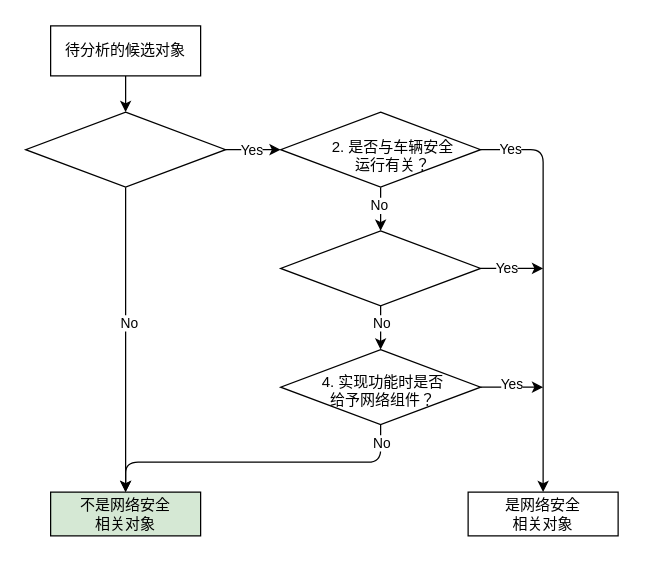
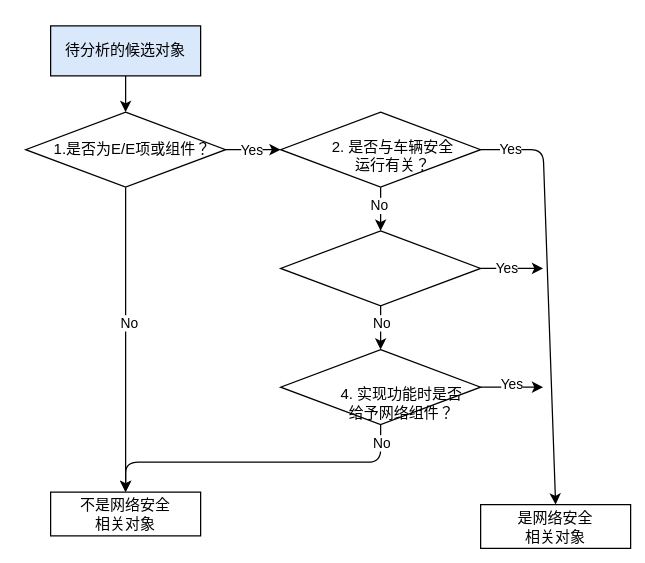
  <mxCell id="0" />
  <mxCell id="1" parent="0" />
  <mxCell id="2" value="" style="edgeStyle=none;html=1;" edge="1" parent="1" source="3" target="8"><mxGeometry relative="1" as="geometry" /></mxCell>
- <mxCell id="3" value="待分析的候选对象" style="rounded=0;whiteSpace=wrap;html=1;" vertex="1" parent="1"><mxGeometry x="40" y="20" width="120" height="40" as="geometry" /></mxCell>
+ <mxCell id="3" value="待分析的候选对象" style="rounded=0;whiteSpace=wrap;html=1;fillColor=#dae8fc;" vertex="1" parent="1"><mxGeometry x="40" y="20" width="120" height="40" as="geometry" /></mxCell>
  <mxCell id="4" value="" style="edgeStyle=none;html=1;" edge="1" parent="1" source="8" target="9"><mxGeometry relative="1" as="geometry" /></mxCell>
  <mxCell id="5" value="No" style="edgeLabel;html=1;align=center;verticalAlign=middle;resizable=0;points=[];" vertex="1" connectable="0" parent="4"><mxGeometry x="-0.111" y="2" relative="1" as="geometry"><mxPoint as="offset" /></mxGeometry></mxCell>
  <mxCell id="6" value="" style="edgeStyle=none;html=1;" edge="1" parent="1" source="8" target="15"><mxGeometry relative="1" as="geometry" /></mxCell>
  <mxCell id="7" value="Yes" style="edgeLabel;html=1;align=center;verticalAlign=middle;resizable=0;points=[];" vertex="1" connectable="0" parent="6"><mxGeometry x="-0.425" relative="1" as="geometry"><mxPoint x="7" as="offset" /></mxGeometry></mxCell>
  <mxCell id="8" value="" style="rhombus;whiteSpace=wrap;html=1;rounded=0;" vertex="1" parent="1"><mxGeometry x="20" y="89" width="160" height="60" as="geometry" /></mxCell>
- <mxCell id="9" value="不是网络安全&lt;br&gt;相关对象" style="whiteSpace=wrap;html=1;rounded=0;fillColor=#d5e8d4;" vertex="1" parent="1"><mxGeometry x="40" y="393" width="120" height="35" as="geometry" /></mxCell>
+ <mxCell id="9" value="不是网络安全&lt;br&gt;相关对象" style="whiteSpace=wrap;html=1;rounded=0;" vertex="1" parent="1"><mxGeometry x="40" y="393" width="120" height="35" as="geometry" /></mxCell>
+ <mxCell id="10" value="&lt;span&gt;1.是否为E/E项或组件？&lt;/span&gt;" style="text;html=1;align=center;verticalAlign=middle;resizable=0;points=[];autosize=1;strokeColor=none;fillColor=none;" vertex="1" parent="1"><mxGeometry x="35" y="109" width="140" height="20" as="geometry" /></mxCell>
  <mxCell id="11" value="" style="edgeStyle=none;html=1;" edge="1" parent="1" source="15" target="21"><mxGeometry relative="1" as="geometry" /></mxCell>
  <mxCell id="12" value="No" style="edgeLabel;html=1;align=center;verticalAlign=middle;resizable=0;points=[];" vertex="1" connectable="0" parent="11"><mxGeometry x="-0.175" y="-2" relative="1" as="geometry"><mxPoint as="offset" /></mxGeometry></mxCell>
  <mxCell id="13" style="edgeStyle=none;html=1;exitX=1;exitY=0.5;exitDx=0;exitDy=0;entryX=0.5;entryY=0;entryDx=0;entryDy=0;" edge="1" parent="1" source="15" target="28"><mxGeometry relative="1" as="geometry"><Array as="points"><mxPoint x="434" y="119" /></Array></mxGeometry></mxCell>
  <mxCell id="14" value="Yes" style="edgeLabel;html=1;align=center;verticalAlign=middle;resizable=0;points=[];" vertex="1" connectable="0" parent="13"><mxGeometry x="-0.861" y="2" relative="1" as="geometry"><mxPoint y="1" as="offset" /></mxGeometry></mxCell>
  <mxCell id="15" value="" style="rhombus;whiteSpace=wrap;html=1;rounded=0;" vertex="1" parent="1"><mxGeometry x="224" y="89" width="160" height="60" as="geometry" /></mxCell>
  <mxCell id="16" value="2. 是否与车辆安全&lt;br&gt;运行有关？" style="text;html=1;strokeColor=none;fillColor=none;align=center;verticalAlign=middle;whiteSpace=wrap;rounded=0;" vertex="1" parent="1"><mxGeometry x="259" y="109" width="110" height="30" as="geometry" /></mxCell>
  <mxCell id="17" value="" style="edgeStyle=none;html=1;" edge="1" parent="1" source="21" target="26"><mxGeometry relative="1" as="geometry" /></mxCell>
  <mxCell id="18" value="No" style="edgeLabel;html=1;align=center;verticalAlign=middle;resizable=0;points=[];" vertex="1" connectable="0" parent="17"><mxGeometry x="-0.233" relative="1" as="geometry"><mxPoint as="offset" /></mxGeometry></mxCell>
  <mxCell id="19" style="edgeStyle=none;html=1;exitX=1;exitY=0.5;exitDx=0;exitDy=0;" edge="1" parent="1" source="21"><mxGeometry relative="1" as="geometry"><mxPoint x="434" y="214" as="targetPoint" /></mxGeometry></mxCell>
  <mxCell id="20" value="Yes" style="edgeLabel;html=1;align=center;verticalAlign=middle;resizable=0;points=[];" vertex="1" connectable="0" parent="19"><mxGeometry x="-0.2" y="2" relative="1" as="geometry"><mxPoint y="1" as="offset" /></mxGeometry></mxCell>
  <mxCell id="21" value="" style="rhombus;whiteSpace=wrap;html=1;rounded=0;" vertex="1" parent="1"><mxGeometry x="224" y="184" width="160" height="60" as="geometry" /></mxCell>
  <mxCell id="22" style="edgeStyle=none;html=1;entryX=0.5;entryY=0;entryDx=0;entryDy=0;" edge="1" parent="1" source="26" target="9"><mxGeometry relative="1" as="geometry"><Array as="points"><mxPoint x="304" y="369" /><mxPoint x="100" y="369" /></Array></mxGeometry></mxCell>
  <mxCell id="23" value="No" style="edgeLabel;html=1;align=center;verticalAlign=middle;resizable=0;points=[];" vertex="1" connectable="0" parent="22"><mxGeometry x="-0.894" relative="1" as="geometry"><mxPoint as="offset" /></mxGeometry></mxCell>
  <mxCell id="24" style="edgeStyle=none;html=1;exitX=1;exitY=0.5;exitDx=0;exitDy=0;" edge="1" parent="1" source="26"><mxGeometry relative="1" as="geometry"><mxPoint x="434" y="309" as="targetPoint" /></mxGeometry></mxCell>
  <mxCell id="25" value="Yes" style="edgeLabel;html=1;align=center;verticalAlign=middle;resizable=0;points=[];" vertex="1" connectable="0" parent="24"><mxGeometry x="-0.04" y="4" relative="1" as="geometry"><mxPoint y="1" as="offset" /></mxGeometry></mxCell>
  <mxCell id="26" value="" style="rhombus;whiteSpace=wrap;html=1;rounded=0;" vertex="1" parent="1"><mxGeometry x="224" y="279" width="160" height="60" as="geometry" /></mxCell>
- <mxCell id="27" value="4. 实现功能时是否给予网络组件？" style="text;html=1;strokeColor=none;fillColor=none;align=center;verticalAlign=middle;whiteSpace=wrap;rounded=0;" vertex="1" parent="1"><mxGeometry x="251" y="297" width="110" height="30" as="geometry" /></mxCell>
- <mxCell id="28" value="是网络安全&lt;br&gt;相关对象" style="whiteSpace=wrap;html=1;rounded=0;" vertex="1" parent="1"><mxGeometry x="374" y="393" width="120" height="35" as="geometry" /></mxCell>
+ <mxCell id="27" value="4. 实现功能时是否给予网络组件？" style="text;html=1;strokeColor=none;fillColor=none;align=center;verticalAlign=middle;whiteSpace=wrap;rounded=0;" vertex="1" parent="1"><mxGeometry x="266" y="307" width="110" height="30" as="geometry" /></mxCell>
+ <mxCell id="28" value="是网络安全&lt;br&gt;相关对象" style="whiteSpace=wrap;html=1;rounded=0;" vertex="1" parent="1"><mxGeometry x="384" y="403" width="120" height="35" as="geometry" /></mxCell>
